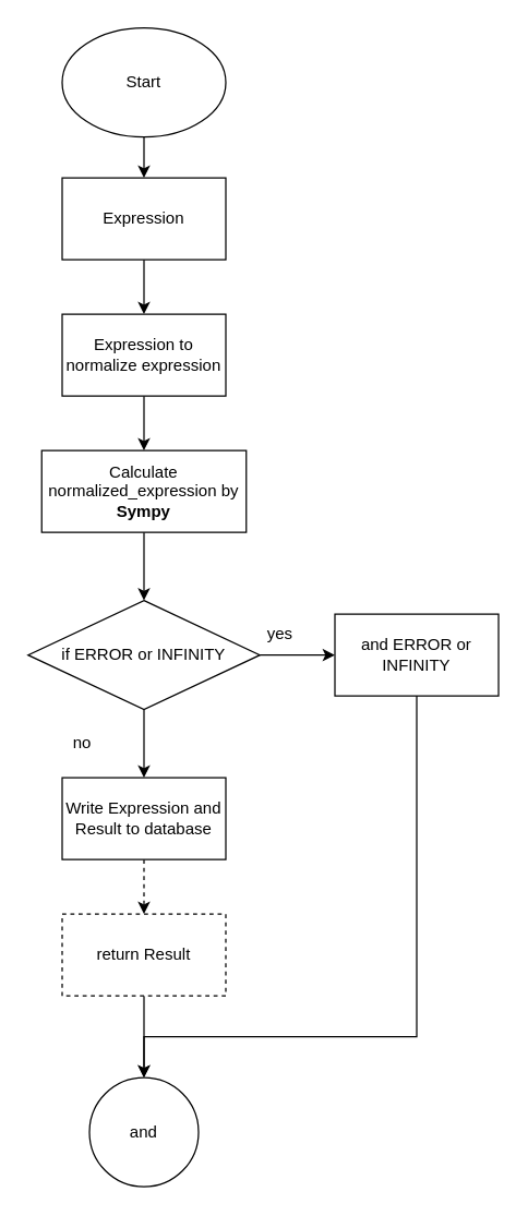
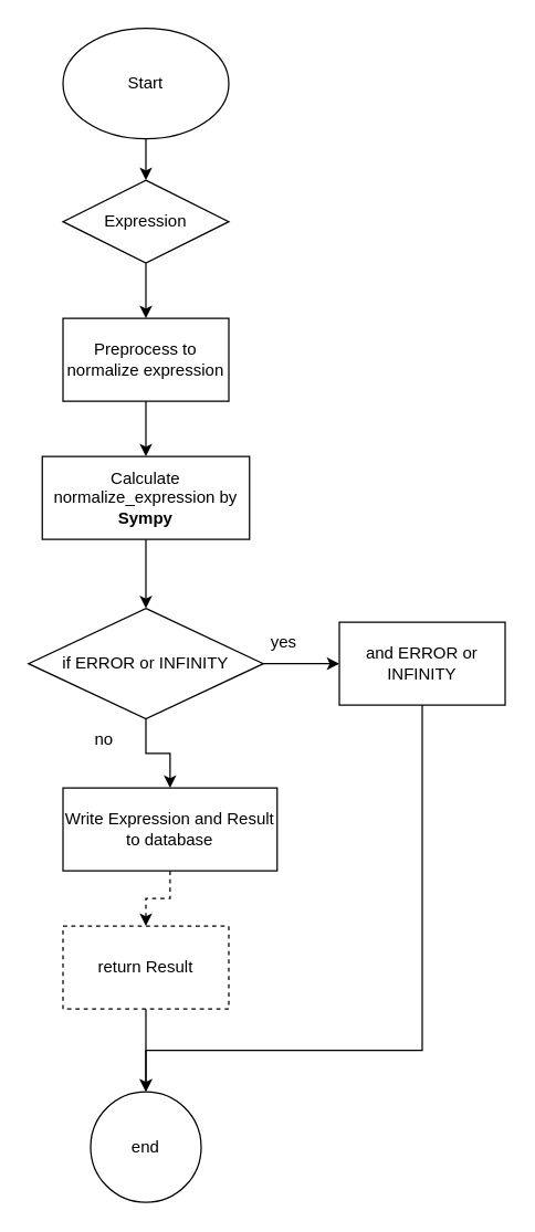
  <mxCell id="0" />
  <mxCell id="1" parent="0" />
  <mxCell id="2" value="" style="edgeStyle=orthogonalEdgeStyle;rounded=0;orthogonalLoop=1;jettySize=auto;html=1;" parent="1" source="3" target="5" edge="1"><mxGeometry relative="1" as="geometry" /></mxCell>
  <mxCell id="3" value="Start" style="ellipse;whiteSpace=wrap;html=1;" parent="1" vertex="1"><mxGeometry x="45" y="20" width="120" height="80" as="geometry" /></mxCell>
  <mxCell id="4" value="" style="edgeStyle=orthogonalEdgeStyle;rounded=0;orthogonalLoop=1;jettySize=auto;html=1;" parent="1" source="5" target="7" edge="1"><mxGeometry relative="1" as="geometry" /></mxCell>
- <mxCell id="5" value="Expression" style="rounded=0;whiteSpace=wrap;html=1;" parent="1" vertex="1"><mxGeometry x="45" y="130" width="120" height="60" as="geometry" /></mxCell>
+ <mxCell id="5" value="Expression" style="rhombus;whiteSpace=wrap;html=1;" parent="1" vertex="1"><mxGeometry x="45" y="130" width="120" height="60" as="geometry" /></mxCell>
  <mxCell id="6" value="" style="edgeStyle=orthogonalEdgeStyle;rounded=0;orthogonalLoop=1;jettySize=auto;html=1;" parent="1" source="7" target="9" edge="1"><mxGeometry relative="1" as="geometry" /></mxCell>
- <mxCell id="7" value="Expression to normalize expression" style="whiteSpace=wrap;html=1;rounded=0;" parent="1" vertex="1"><mxGeometry x="45" y="230" width="120" height="60" as="geometry" /></mxCell>
+ <mxCell id="7" value="Preprocess to normalize expression" style="whiteSpace=wrap;html=1;rounded=0;" parent="1" vertex="1"><mxGeometry x="45" y="230" width="120" height="60" as="geometry" /></mxCell>
  <mxCell id="8" value="" style="edgeStyle=orthogonalEdgeStyle;rounded=0;orthogonalLoop=1;jettySize=auto;html=1;" parent="1" source="9" target="12" edge="1"><mxGeometry relative="1" as="geometry" /></mxCell>
- <mxCell id="9" value="Calculate normalized_expression&amp;nbsp;by &lt;b&gt;Sympy&lt;/b&gt;" style="whiteSpace=wrap;html=1;rounded=0;" parent="1" vertex="1"><mxGeometry x="30" y="330" width="150" height="60" as="geometry" /></mxCell>
+ <mxCell id="9" value="Calculate normalize_expression&amp;nbsp;by &lt;b&gt;Sympy&lt;/b&gt;" style="whiteSpace=wrap;html=1;rounded=0;" parent="1" vertex="1"><mxGeometry x="30" y="330" width="150" height="60" as="geometry" /></mxCell>
  <mxCell id="10" value="" style="edgeStyle=orthogonalEdgeStyle;rounded=0;orthogonalLoop=1;jettySize=auto;html=1;" parent="1" source="12" target="14" edge="1"><mxGeometry relative="1" as="geometry" /></mxCell>
  <mxCell id="11" value="" style="edgeStyle=orthogonalEdgeStyle;rounded=0;orthogonalLoop=1;jettySize=auto;html=1;" parent="1" source="12" target="16" edge="1"><mxGeometry relative="1" as="geometry" /></mxCell>
  <mxCell id="12" value="if ERROR or INFINITY" style="rhombus;whiteSpace=wrap;html=1;rounded=0;" parent="1" vertex="1"><mxGeometry x="20" y="440" width="170" height="80" as="geometry" /></mxCell>
  <mxCell id="13" style="edgeStyle=orthogonalEdgeStyle;rounded=0;orthogonalLoop=1;jettySize=auto;html=1;entryX=0.5;entryY=0;entryDx=0;entryDy=0;" parent="1" target="19" edge="1"><mxGeometry relative="1" as="geometry"><mxPoint x="305" y="460" as="sourcePoint" /><mxPoint x="55" y="790" as="targetPoint" /><Array as="points"><mxPoint x="305" y="760" /><mxPoint x="105" y="760" /></Array></mxGeometry></mxCell>
  <mxCell id="14" value="and ERROR or INFINITY" style="whiteSpace=wrap;html=1;rounded=0;" parent="1" vertex="1"><mxGeometry x="245" y="450" width="120" height="60" as="geometry" /></mxCell>
  <mxCell id="15" value="" style="edgeStyle=orthogonalEdgeStyle;rounded=0;orthogonalLoop=1;jettySize=auto;html=1;dashed=1;" parent="1" source="16" target="18" edge="1"><mxGeometry relative="1" as="geometry" /></mxCell>
- <mxCell id="16" value="Write Expression and Result to database" style="whiteSpace=wrap;html=1;rounded=0;" parent="1" vertex="1"><mxGeometry x="45" y="570" width="120" height="60" as="geometry" /></mxCell>
+ <mxCell id="16" value="Write Expression and Result to database" style="whiteSpace=wrap;html=1;rounded=0;" parent="1" vertex="1"><mxGeometry x="45" y="570" width="155" height="60" as="geometry" /></mxCell>
  <mxCell id="17" value="" style="edgeStyle=orthogonalEdgeStyle;rounded=0;orthogonalLoop=1;jettySize=auto;html=1;" parent="1" source="18" target="19" edge="1"><mxGeometry relative="1" as="geometry" /></mxCell>
  <mxCell id="18" value="return Result" style="whiteSpace=wrap;html=1;rounded=0;dashed=1;" parent="1" vertex="1"><mxGeometry x="45" y="670" width="120" height="60" as="geometry" /></mxCell>
- <mxCell id="19" value="and" style="ellipse;whiteSpace=wrap;html=1;rounded=0;" parent="1" vertex="1"><mxGeometry x="65" y="790" width="80" height="80" as="geometry" /></mxCell>
+ <mxCell id="19" value="end" style="ellipse;whiteSpace=wrap;html=1;rounded=0;" parent="1" vertex="1"><mxGeometry x="65" y="790" width="80" height="80" as="geometry" /></mxCell>
  <mxCell id="20" value="yes" style="text;html=1;align=center;verticalAlign=middle;whiteSpace=wrap;rounded=0;" vertex="1" parent="1"><mxGeometry x="175" y="450" width="60" height="30" as="geometry" /></mxCell>
- <mxCell id="21" value="no" style="text;html=1;align=center;verticalAlign=middle;whiteSpace=wrap;rounded=0;" vertex="1" parent="1"><mxGeometry x="30" y="530" width="60" height="30" as="geometry" /></mxCell>
+ <mxCell id="21" value="no" style="text;html=1;align=center;verticalAlign=middle;whiteSpace=wrap;rounded=0;" vertex="1" parent="1"><mxGeometry x="45" y="520" width="60" height="30" as="geometry" /></mxCell>
